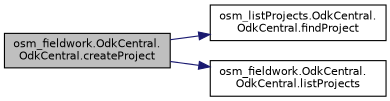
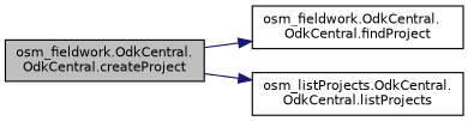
  digraph {
    rankdir=LR
    node [color=black fillcolor=white fontname=Helvetica fontsize=10 shape=record style=filled]
    edge [color=midnightblue fontname=Helvetica fontsize=10 labelfontname=Helvetica labelfontsize=10 style=solid]
    n1 [fillcolor=grey75 fontcolor=black height=0.2 label="osm_fieldwork.OdkCentral.\lOdkCentral.createProject" width=0.4]
-   n2 [height=0.2 label="osm_listProjects.OdkCentral.\lOdkCentral.findProject" width=0.4]
-   n3 [height=0.2 label="osm_fieldwork.OdkCentral.\lOdkCentral.listProjects" width=0.4]
+   n2 [height=0.2 label="osm_fieldwork.OdkCentral.\lOdkCentral.findProject" width=0.4]
+   n3 [height=0.2 label="osm_listProjects.OdkCentral.\lOdkCentral.listProjects" width=0.4]
    n1 -> n2
    n1 -> n3
  }
